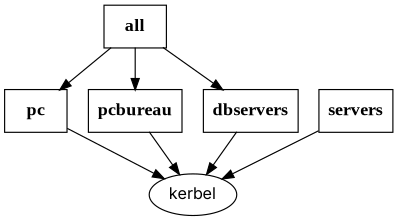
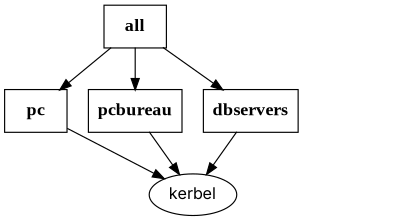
  digraph {
    fontname=Inter
    node [fontname=Inter shape=record]
    edge [fontname=Inter]
    n1 [label=<<font face="Times New Roman, Bold" point-size="16">pc</font>>]
    n2 [label=kerbel shape=""]
    n3 [label=<<font face="Times New Roman, Bold" point-size="16">pcbureau</font>>]
    n4 [label=<<font face="Times New Roman, Bold" point-size="16">all</font>>]
    n5 [label=<<font face="Times New Roman, Bold" point-size="16">dbservers</font>>]
-   n6 [label=<<font face="Times New Roman, Bold" point-size="16">servers</font>>]
    n1 -> n2
    n3 -> n2
    n4 -> n1
    n4 -> n3
    n4 -> n5
    n5 -> n2
-   n6 -> n2
  }
